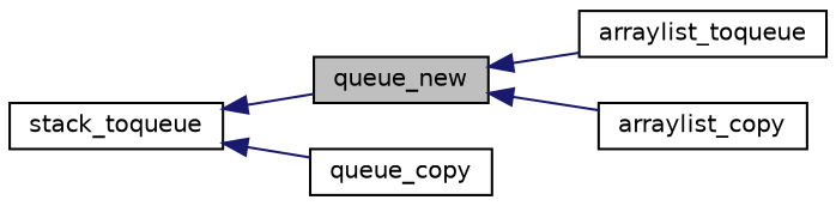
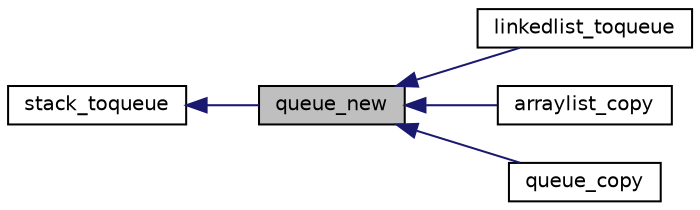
  digraph {
    rankdir=LR
    node [color=black fillcolor=white fontname=Helvetica fontsize=10 shape=record style=filled]
    edge [color=midnightblue dir=back fontname=Helvetica fontsize=10 labelfontname=Helvetica labelfontsize=10 style=solid]
    n1 [fillcolor=grey75 fontcolor=black height=0.2 label=queue_new width=0.4]
-   n2 [height=0.2 label=arraylist_toqueue width=0.4]
+   n2 [height=0.2 label=linkedlist_toqueue width=0.4]
    n3 [height=0.2 label=arraylist_copy width=0.4]
    n4 [height=0.2 label=queue_copy width=0.4]
    n5 [height=0.2 label=stack_toqueue width=0.4]
    n1 -> n2
    n1 -> n3
-   n5 -> n4
+   n1 -> n4
    n5 -> n1
  }
